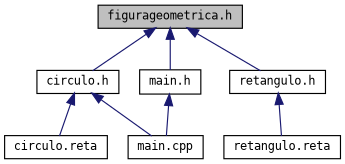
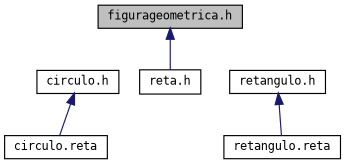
  digraph {
    fontname="DejaVu Sans Mono"
    node [color=black fillcolor=white fontname="DejaVu Sans Mono" fontsize=10 shape=record style=filled]
    edge [color=midnightblue dir=back fontname="DejaVu Sans Mono" fontsize=10 labelfontname=Helvetica labelfontsize=10 style=solid]
    n1 [fillcolor=grey75 fontcolor=black height=0.2 label="figurageometrica.h" width=0.4]
    n2 [height=0.2 label="circulo.h" width=0.4]
    n3 [height=0.2 label="retangulo.h" width=0.4]
-   n4 [height=0.2 label="main.h" width=0.4]
+   n4 [height=0.2 label="reta.h" width=0.4]
    n5 [height=0.2 label="circulo.reta" width=0.4]
-   n6 [height=0.2 label="main.cpp" width=0.4]
    n7 [height=0.2 label="retangulo.reta" width=0.4]
-   n1 -> n2
-   n1 -> n3
    n1 -> n4
    n2 -> n5
-   n2 -> n6
    n3 -> n7
-   n4 -> n6
  }
